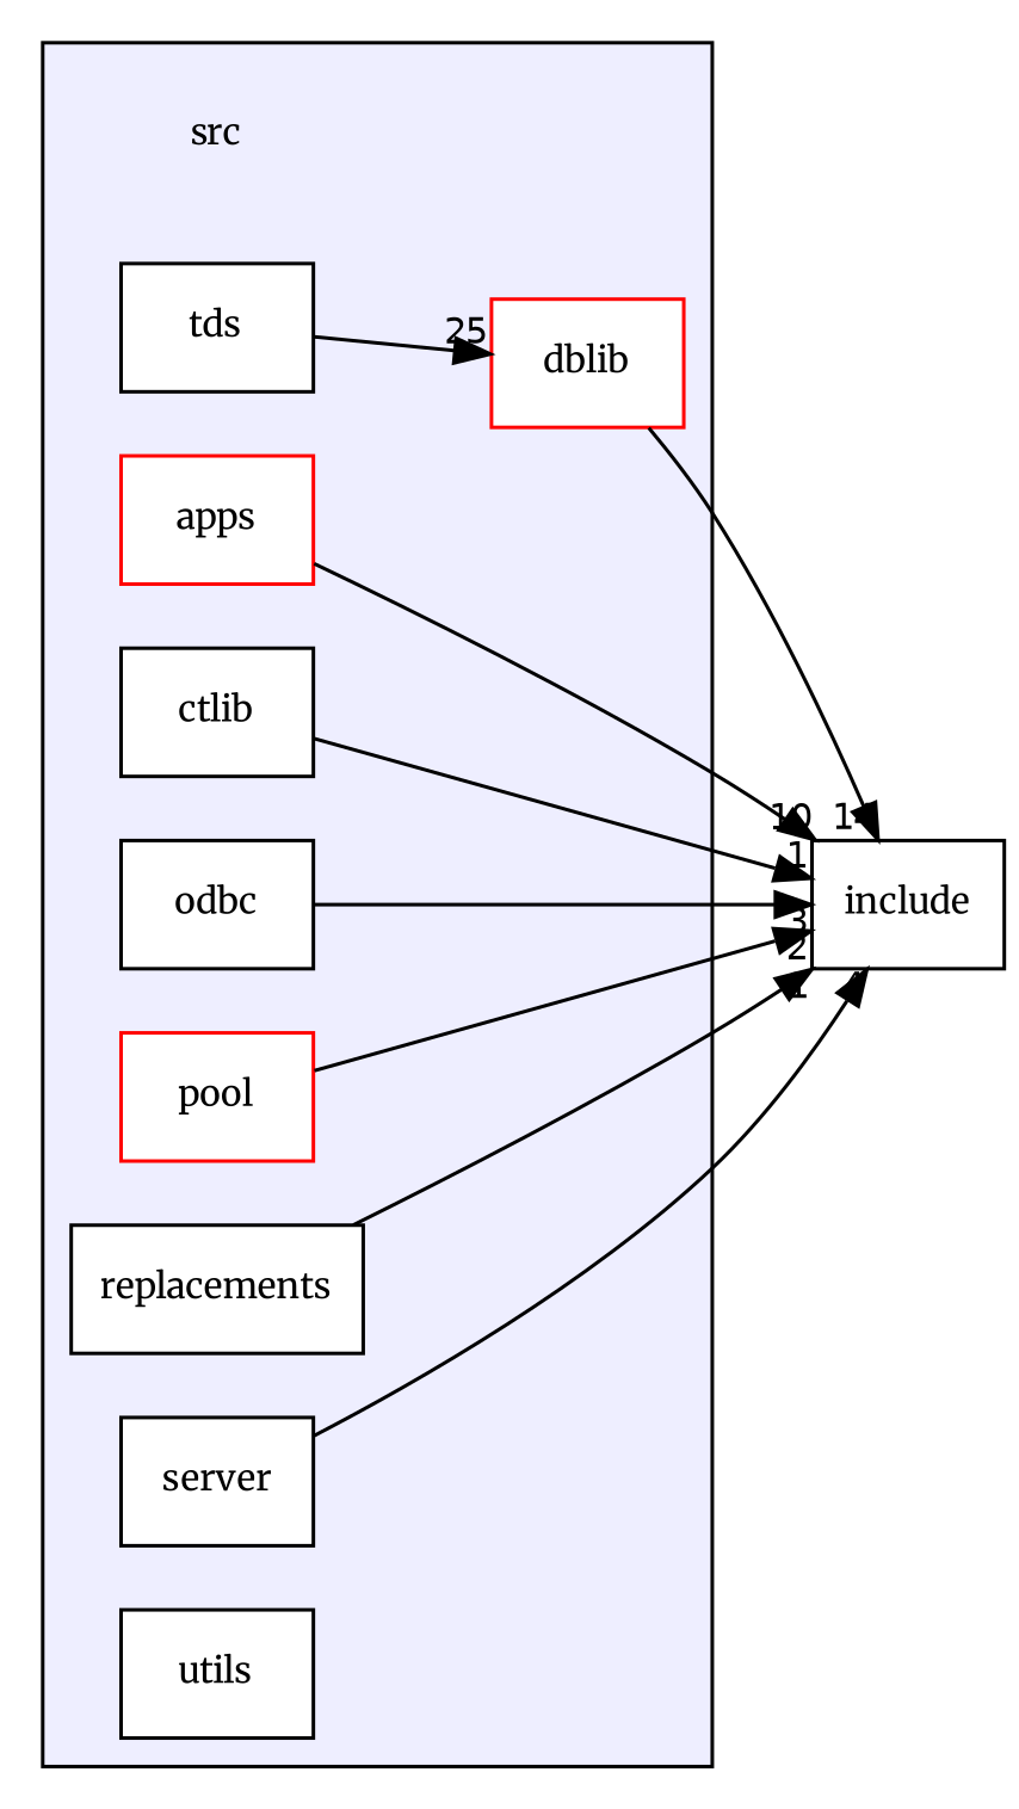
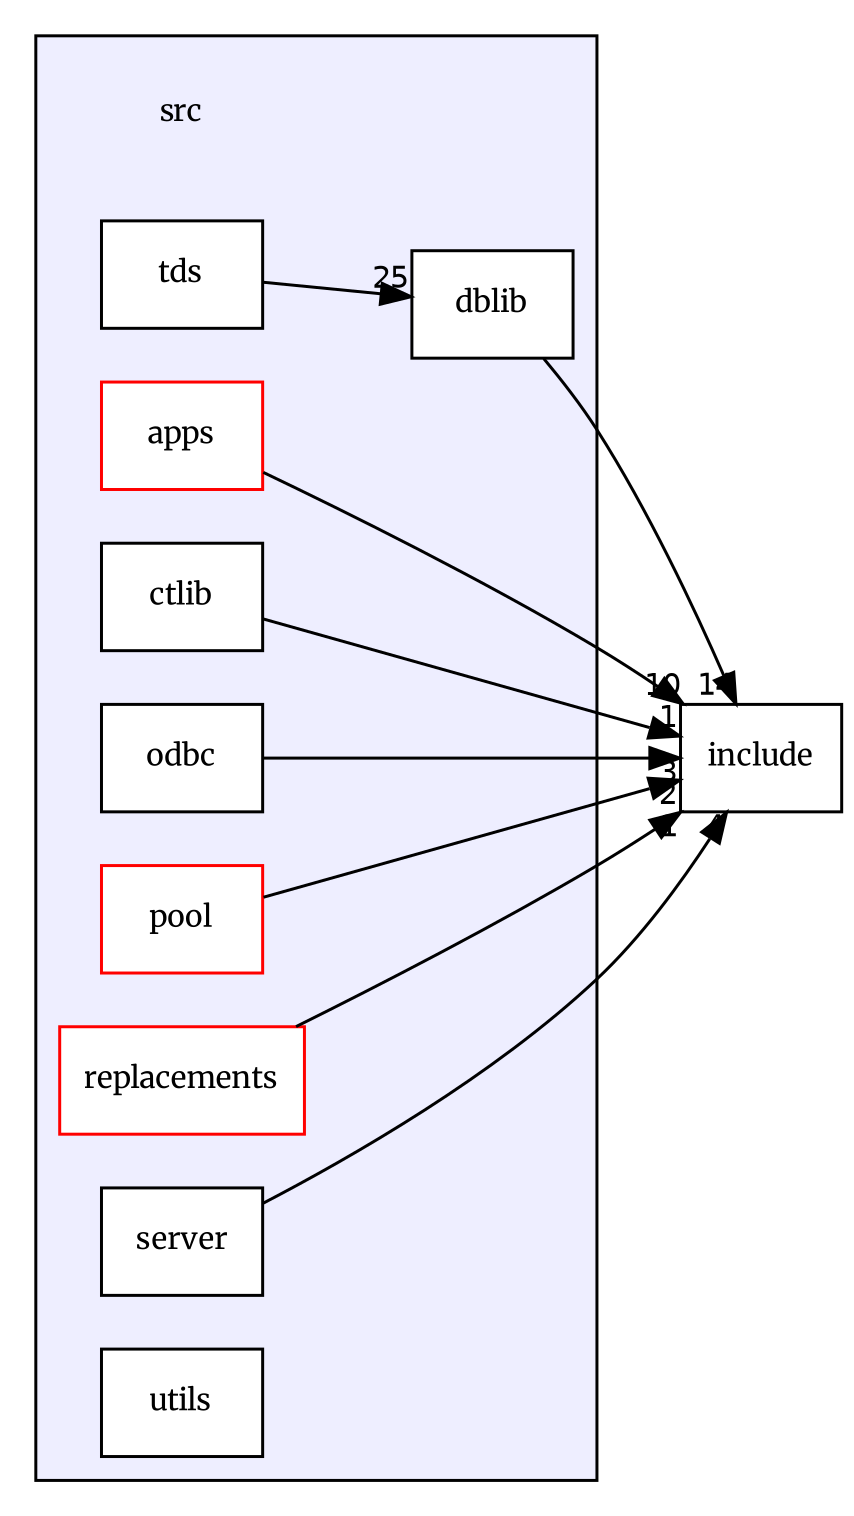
  digraph {
    compound=true
    fontname=Merriweather
    rankdir=LR
    node [fontname=Merriweather fontsize=10 shape=box color=black fillcolor=white style=filled]
    edge [fontname=Merriweather headlabel=1 labeldistance=1.5 labelfontname=Helvetica labelfontsize=10]
    n1 [label=src shape=plaintext color="" fillcolor="" style=""]
    n2 [color=red label=apps]
    n3 [label=ctlib]
-   n4 [color=red label=dblib]
+   n4 [label=dblib]
    n5 [label=odbc]
    n6 [color=red label=pool]
-   n7 [label=replacements]
+   n7 [color=red label=replacements]
    n8 [label=server]
    n9 [label=tds]
    n10 [label=utils]
    n11 [label=include]
    subgraph cluster_1 {
      bgcolor="#eeeeff"
      pencolor=black
      n1
      n2
      n3
      n4
      n5
      n6
      n7
      n8
      n9
      n10
    }
    n2 -> n11 [headlabel=10]
    n3 -> n11
    n4 -> n11 [headlabel=14]
    n5 -> n11 [headlabel=3]
    n6 -> n11 [headlabel=2]
    n7 -> n11
    n8 -> n11 [headlabel=4]
    n9 -> n4 [headlabel=25]
  }
